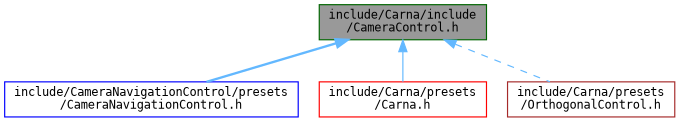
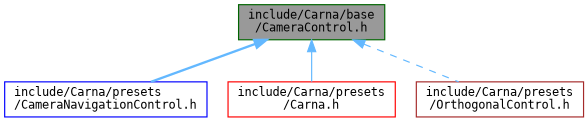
  digraph {
    fontname="DejaVu Sans Mono"
    node [fillcolor=white fontname="DejaVu Sans Mono" fontsize=10 shape=box style=filled]
    edge [color=steelblue1 dir=back fontname="DejaVu Sans Mono" fontsize=10 labelfontname=Helvetica labelfontsize=10]
-   n1 [color=darkgreen fillcolor=grey60 fontcolor=black height=0.2 label="include/Carna/include\l/CameraControl.h" width=0.4]
-   n2 [color=blue height=0.2 label="include/CameraNavigationControl/presets\l/CameraNavigationControl.h" width=0.4]
+   n1 [color=darkgreen fillcolor=grey60 fontcolor=black height=0.2 label="include/Carna/base\l/CameraControl.h" width=0.4]
+   n2 [color=blue height=0.2 label="include/Carna/presets\l/CameraNavigationControl.h" width=0.4]
    n3 [color=red height=0.2 label="include/Carna/presets\l/Carna.h" width=0.4]
    n4 [color=brown height=0.2 label="include/Carna/presets\l/OrthogonalControl.h" width=0.4]
    n1 -> n2 [style=bold]
    n1 -> n3 [style=solid]
    n1 -> n4 [style=dashed]
  }
